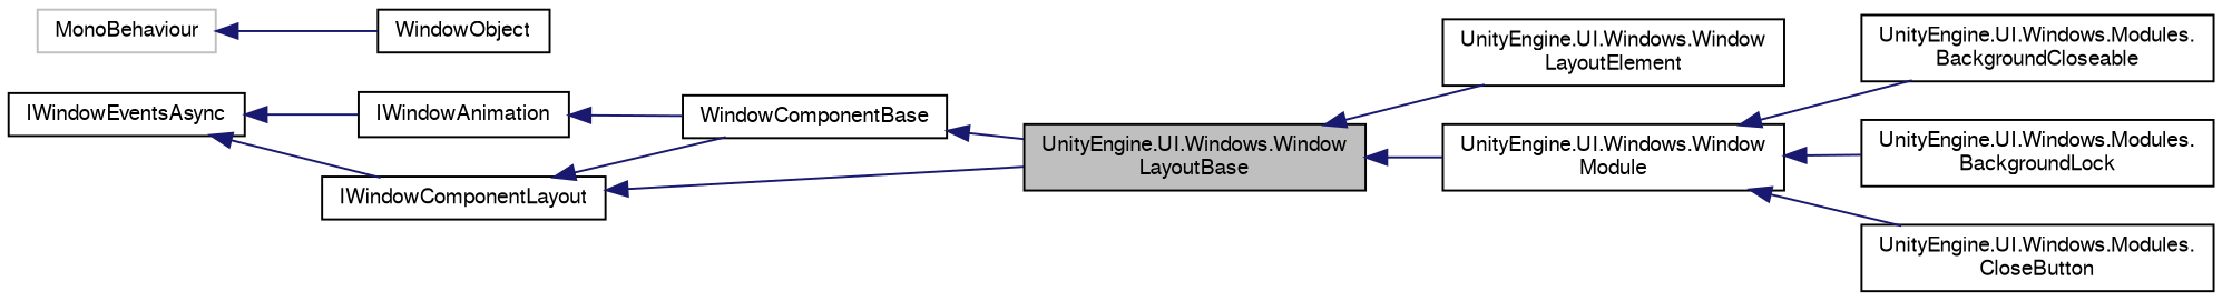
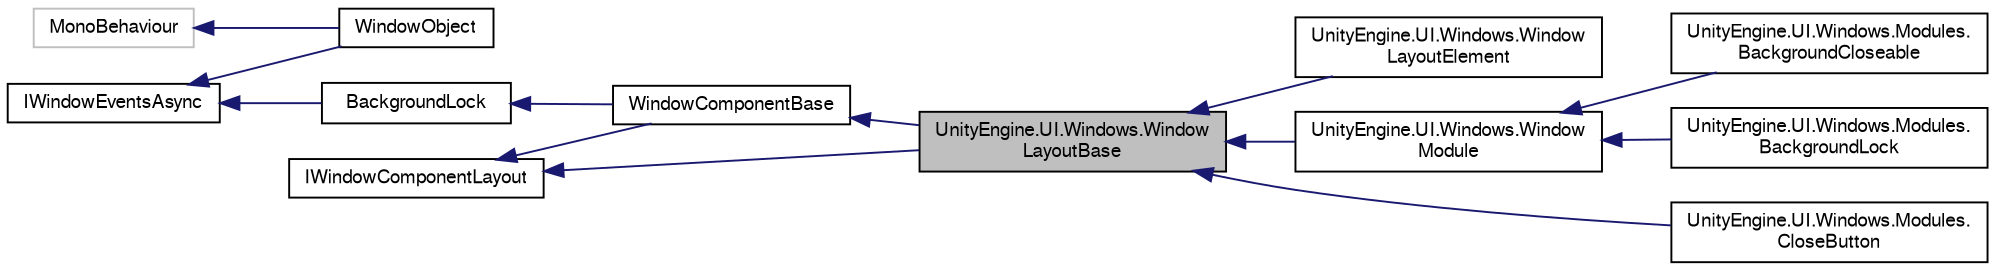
  digraph {
    rankdir=LR
    node [color=black fillcolor=white fontname=FreeSans fontsize=10 shape=record style=filled]
    edge [color=midnightblue dir=back fontname=FreeSans fontsize=10 labelfontname=FreeSans labelfontsize=10 style=solid]
    n1 [fillcolor=grey75 fontcolor=black height=0.2 label="UnityEngine.UI.Windows.Window\lLayoutBase" width=0.4]
    n2 [height=0.2 label="UnityEngine.UI.Windows.Window\lLayoutElement" width=0.4]
    n3 [height=0.2 label="UnityEngine.UI.Windows.Window\lModule" width=0.4]
    n4 [height=0.2 label="UnityEngine.UI.Windows.Modules.\lBackgroundCloseable" width=0.4]
    n5 [height=0.2 label="UnityEngine.UI.Windows.Modules.\lBackgroundLock" width=0.4]
    n6 [height=0.2 label="UnityEngine.UI.Windows.Modules.\lCloseButton" width=0.4]
    n7 [height=0.2 label=WindowComponentBase width=0.4]
    n8 [height=0.2 label=WindowObject width=0.4]
    n9 [color=grey75 height=0.2 label=MonoBehaviour width=0.4]
-   n10 [height=0.2 label=IWindowAnimation width=0.4]
+   n10 [height=0.2 label=BackgroundLock width=0.4]
    n11 [height=0.2 label=IWindowEventsAsync width=0.4]
    n12 [height=0.2 label=IWindowComponentLayout width=0.4]
    n1 -> n2
    n1 -> n3
    n3 -> n4
    n3 -> n5
-   n3 -> n6
+   n1 -> n6
    n7 -> n1
    n9 -> n8
    n10 -> n7
    n11 -> n10
-   n11 -> n12
+   n11 -> n8
    n12 -> n1
    n12 -> n7
  }
